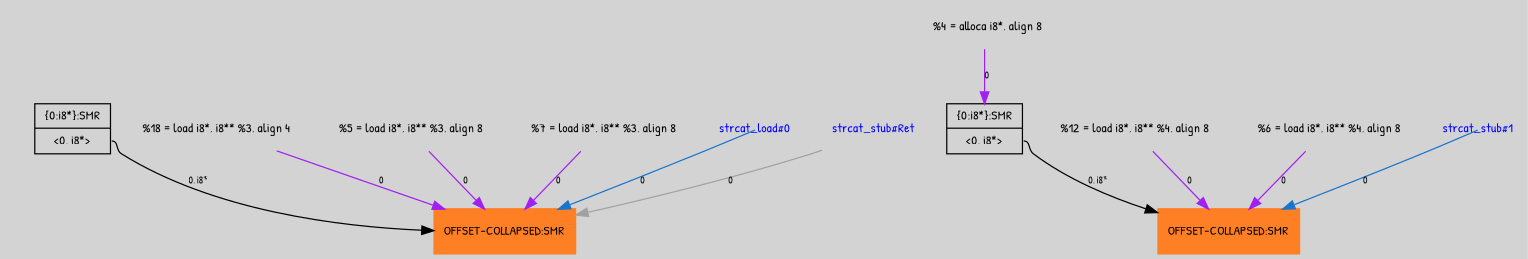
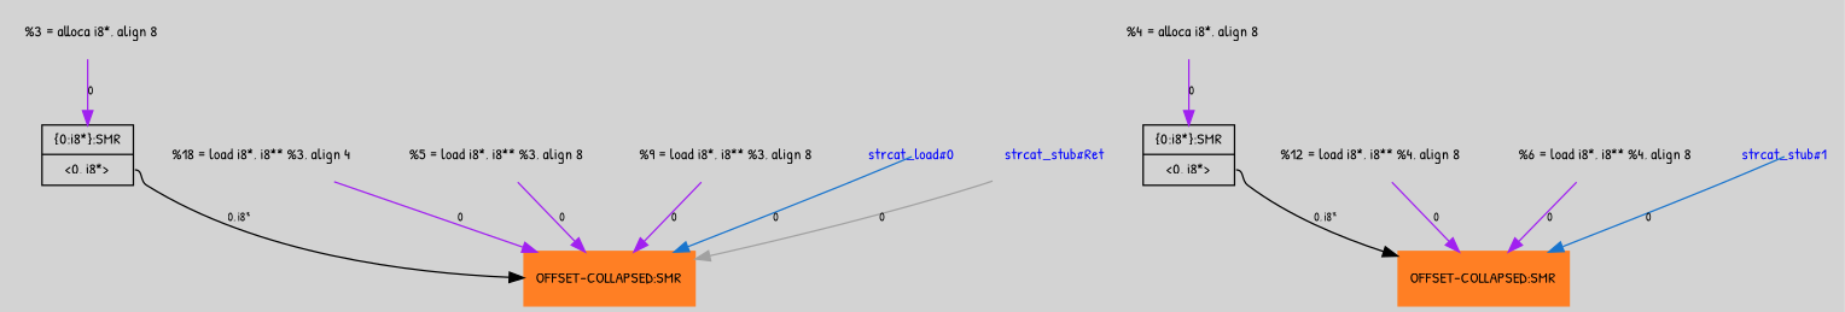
  digraph {
    bgcolor=lightgray
    fontname="Patrick Hand"
    node [fontname="Patrick Hand" fontsize=11 shape=plaintext]
    edge [arrowtail=tee fontname="Patrick Hand" fontsize=8 color=purple]
    n1 [color=chocolate1 label="{OFFSET-COLLAPSED:SMR}" shape=record style=filled]
    n2 [color=chocolate1 label="{OFFSET-COLLAPSED:SMR}" shape=record style=filled]
    n3 [label="{\{0:i8*\}:SMR|{<s0>\<0, i8*\>}}" shape=record]
    n4 [label="{\{0:i8*\}:SMR|{<s0>\<0, i8*\>}}" shape=record]
    n5 [label="%18 = load i8*, i8** %3, align 4"]
    n6 [label="  %4 = alloca i8*, align 8"]
+   n7 [label="  %3 = alloca i8*, align 8"]
    n8 [label="  %5 = load i8*, i8** %3, align 8"]
-   n9 [label="  %7 = load i8*, i8** %3, align 8"]
+   n9 [label="%9 = load i8*, i8** %3, align 8"]
    n10 [label="  %12 = load i8*, i8** %4, align 8"]
    n11 [label="  %6 = load i8*, i8** %4, align 8"]
    n12 [fontcolor=blue label="strcat_stub#1"]
    n13 [fontcolor=blue label="strcat_load#0"]
    n14 [fontcolor=blue label="strcat_stub#Ret"]
    n3 -> n1 [label="0, i8*" tailport=s0 color=""]
    n4 -> n2 [label="0, i8*" tailport=s0 color=""]
    n5 -> n1 [label=0]
    n6 -> n4 [label=0]
+   n7 -> n3 [label=0]
    n8 -> n1 [label=0]
    n9 -> n1 [label=0]
    n10 -> n2 [label=0]
    n11 -> n2 [label=0]
    n12 -> n2 [color=dodgerblue3 label=0 tailclip=false arrowtail=""]
    n13 -> n1 [color=dodgerblue3 label=0 tailclip=false arrowtail=""]
    n14 -> n1 [color=gray63 label=0]
  }
